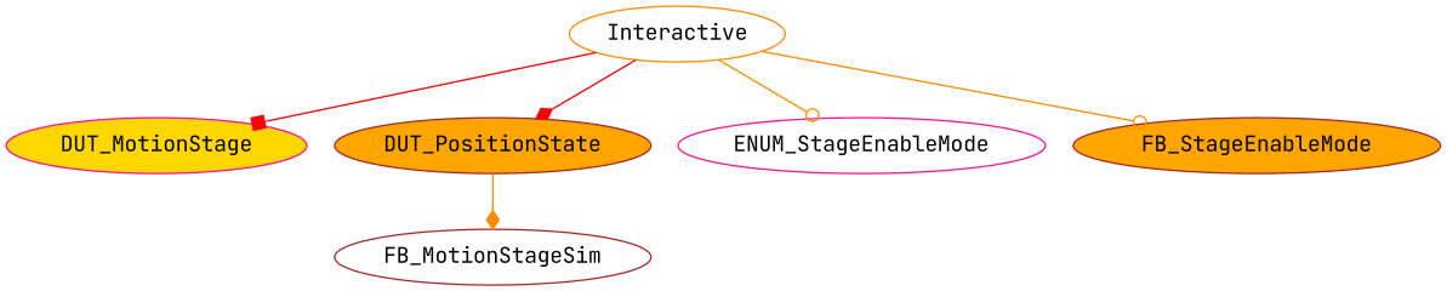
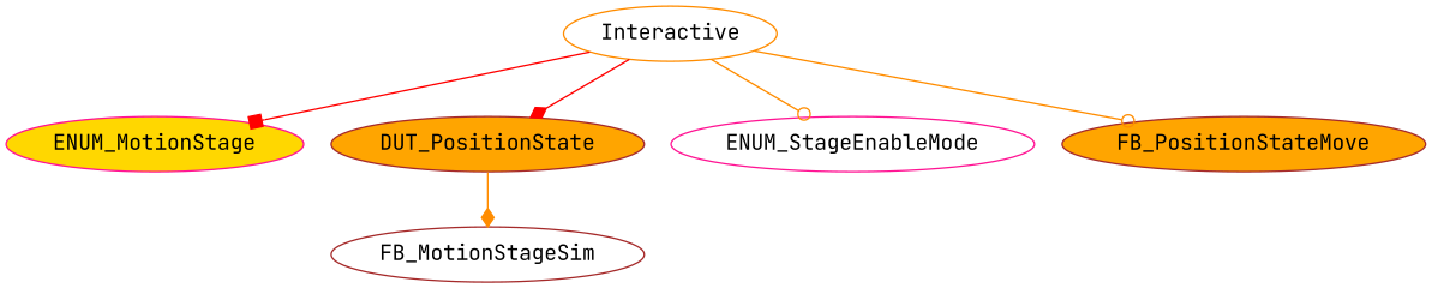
  digraph {
    fontname="JetBrains Mono"
    node [color=brown fillcolor=white fontname="JetBrains Mono" style=filled]
    edge [arrowhead=diamond color=darkorange fontname="JetBrains Mono"]
    Interactive [color=darkorange]
-   DUT_MotionStage [color=deeppink fillcolor=gold]
+   DUT_MotionStage [color=deeppink fillcolor=gold label=ENUM_MotionStage]
    DUT_PositionState [fillcolor=orange]
    ENUM_StageEnableMode [color=deeppink]
-   FB_PositionStateMove [fillcolor=orange label=FB_StageEnableMode]
+   FB_PositionStateMove [fillcolor=orange]
    FB_MotionStageSim
    Interactive -> DUT_MotionStage [arrowhead=box color=red]
    Interactive -> DUT_PositionState [color=red]
    Interactive -> ENUM_StageEnableMode [arrowhead=odot]
    Interactive -> FB_PositionStateMove [arrowhead=odot]
    DUT_PositionState -> FB_MotionStageSim
  }
